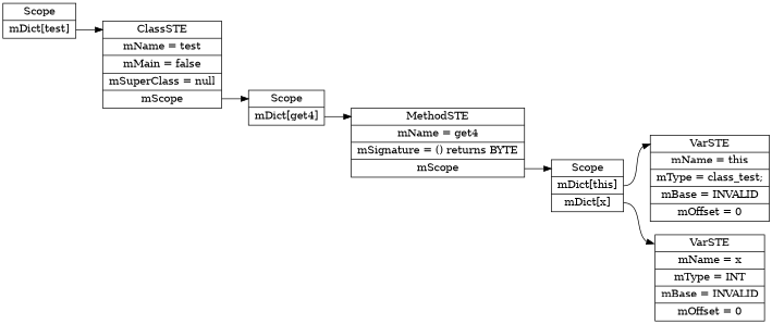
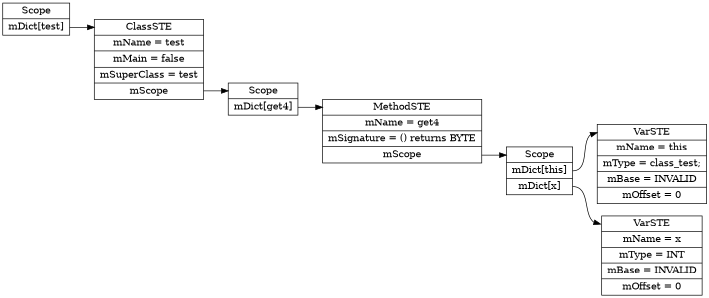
  digraph {
    rankdir=LR
    node [shape=record]
    edge [headport=f0 tailport=f1]
    n1 [label=" <f0> Scope | <f1> mDict\[test\] "]
-   n2 [label=" <f0> ClassSTE | <f1> mName = test| <f2> mMain = false| <f3> mSuperClass = null| <f4> mScope "]
+   n2 [label=" <f0> ClassSTE | <f1> mName = test| <f2> mMain = false| <f3> mSuperClass = test| <f4> mScope "]
    n3 [label=" <f0> Scope | <f1> mDict\[get4\] "]
    n4 [label=" <f0> MethodSTE | <f1> mName = get4| <f2> mSignature = () returns BYTE| <f3> mScope "]
    n5 [label=" <f0> Scope | <f1> mDict\[this\] | <f2> mDict\[x\] "]
    n6 [label=" <f0> VarSTE | <f1> mName = this| <f2> mType = class_test;| <f3> mBase = INVALID| <f4> mOffset = 0"]
    n7 [label=" <f0> VarSTE | <f1> mName = x| <f2> mType = INT| <f3> mBase = INVALID| <f4> mOffset = 0"]
    n1 -> n2
    n2 -> n3 [tailport=f4]
    n3 -> n4
    n4 -> n5 [tailport=f3]
    n5 -> n6
    n5 -> n7 [tailport=f2]
  }
